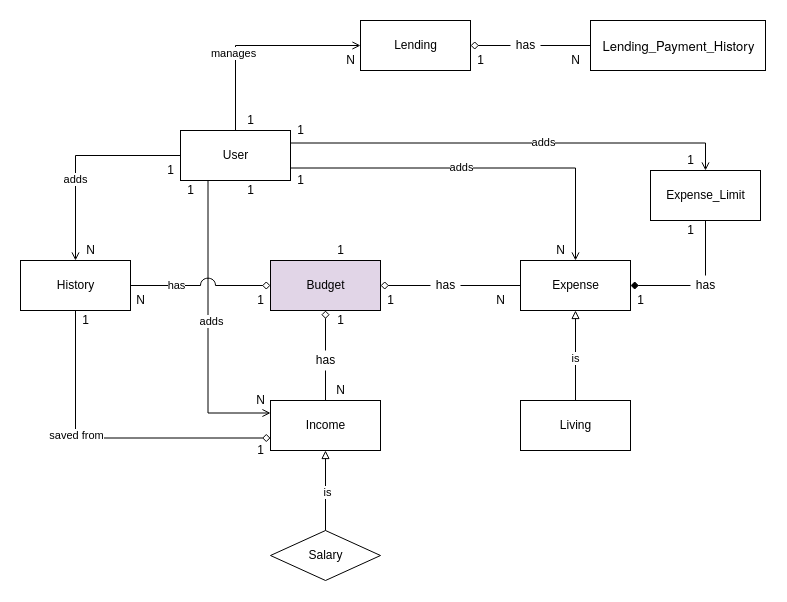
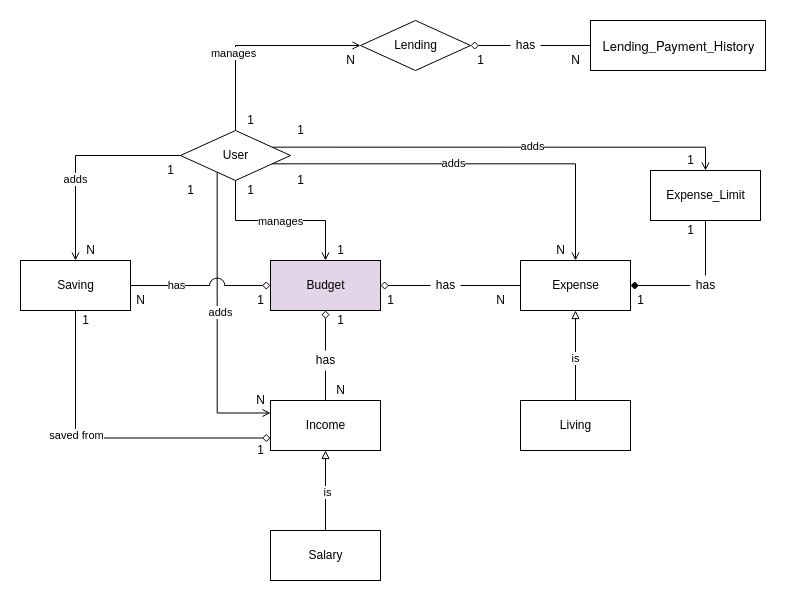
  <mxCell id="0" />
  <mxCell id="1" parent="0" />
  <mxCell id="2" style="edgeStyle=orthogonalEdgeStyle;rounded=0;orthogonalLoop=1;jettySize=auto;html=1;endArrow=none;endFill=0;startArrow=none;startFill=0;" parent="1" source="8" target="88" edge="1"><mxGeometry relative="1" as="geometry" /></mxCell>
  <mxCell id="3" style="edgeStyle=orthogonalEdgeStyle;rounded=0;orthogonalLoop=1;jettySize=auto;html=1;endArrow=block;endFill=0;" parent="1" source="5" target="26" edge="1"><mxGeometry relative="1" as="geometry" /></mxCell>
  <mxCell id="4" value="is" style="edgeLabel;html=1;align=center;verticalAlign=middle;resizable=0;points=[];" parent="3" vertex="1" connectable="0"><mxGeometry x="-0.043" y="1" relative="1" as="geometry"><mxPoint as="offset" /></mxGeometry></mxCell>
  <mxCell id="5" value="Living" style="html=1;" parent="1" vertex="1"><mxGeometry x="520" y="400" width="110" height="50" as="geometry" /></mxCell>
+ <mxCell id="6" style="edgeStyle=orthogonalEdgeStyle;rounded=0;orthogonalLoop=1;jettySize=auto;html=1;endArrow=open;endFill=0;" parent="1" source="60" target="71" edge="1"><mxGeometry relative="1" as="geometry" /></mxCell>
+ <mxCell id="7" value="manages" style="edgeLabel;html=1;align=center;verticalAlign=middle;resizable=0;points=[];" parent="6" vertex="1" connectable="0"><mxGeometry x="-0.011" relative="1" as="geometry"><mxPoint as="offset" /></mxGeometry></mxCell>
  <mxCell id="8" value="has" style="text;html=1;align=center;verticalAlign=middle;resizable=0;points=[];autosize=1;strokeColor=none;fillColor=none;" parent="1" vertex="1"><mxGeometry x="310" y="350" width="30" height="20" as="geometry" /></mxCell>
  <mxCell id="9" value="" style="edgeStyle=orthogonalEdgeStyle;rounded=0;orthogonalLoop=1;jettySize=auto;html=1;endArrow=none;endFill=0;startArrow=diamond;startFill=0;" parent="1" source="71" target="8" edge="1"><mxGeometry relative="1" as="geometry"><mxPoint x="325" y="310" as="sourcePoint" /><mxPoint x="325" y="430" as="targetPoint" /></mxGeometry></mxCell>
  <mxCell id="10" style="edgeStyle=orthogonalEdgeStyle;rounded=0;orthogonalLoop=1;jettySize=auto;html=1;startArrow=none;startFill=0;endArrow=none;endFill=0;" parent="1" source="11" target="26" edge="1"><mxGeometry relative="1" as="geometry" /></mxCell>
  <mxCell id="11" value="has" style="text;html=1;align=center;verticalAlign=middle;resizable=0;points=[];autosize=1;strokeColor=none;fillColor=none;" parent="1" vertex="1"><mxGeometry x="430" y="275" width="30" height="20" as="geometry" /></mxCell>
  <mxCell id="12" value="" style="edgeStyle=orthogonalEdgeStyle;rounded=0;orthogonalLoop=1;jettySize=auto;html=1;startArrow=diamond;startFill=0;endArrow=none;endFill=0;" parent="1" source="71" target="11" edge="1"><mxGeometry relative="1" as="geometry"><mxPoint x="380" y="285" as="sourcePoint" /><mxPoint x="600" y="285" as="targetPoint" /></mxGeometry></mxCell>
  <mxCell id="13" style="edgeStyle=orthogonalEdgeStyle;rounded=0;orthogonalLoop=1;jettySize=auto;html=1;startArrow=none;startFill=0;endArrow=none;endFill=0;" parent="1" source="14" target="34" edge="1"><mxGeometry relative="1" as="geometry" /></mxCell>
  <mxCell id="14" value="has" style="text;html=1;align=center;verticalAlign=middle;resizable=0;points=[];autosize=1;strokeColor=none;fillColor=none;" parent="1" vertex="1"><mxGeometry x="690" y="275" width="30" height="20" as="geometry" /></mxCell>
  <mxCell id="15" value="" style="edgeStyle=orthogonalEdgeStyle;rounded=0;orthogonalLoop=1;jettySize=auto;html=1;startArrow=diamond;startFill=1;endArrow=none;endFill=0;" parent="1" source="26" target="14" edge="1"><mxGeometry relative="1" as="geometry"><mxPoint x="630" y="285" as="sourcePoint" /><mxPoint x="780" y="285" as="targetPoint" /></mxGeometry></mxCell>
- <mxCell id="16" value="Salary" style="rhombus;html=1;" parent="1" vertex="1"><mxGeometry x="270" y="530" width="110" height="50" as="geometry" /></mxCell>
+ <mxCell id="16" value="Salary" style="html=1;" parent="1" vertex="1"><mxGeometry x="270" y="530" width="110" height="50" as="geometry" /></mxCell>
  <mxCell id="17" style="edgeStyle=orthogonalEdgeStyle;rounded=0;orthogonalLoop=1;jettySize=auto;html=1;startArrow=block;startFill=0;endArrow=none;endFill=0;" parent="1" source="88" target="16" edge="1"><mxGeometry relative="1" as="geometry" /></mxCell>
  <mxCell id="18" value="is" style="edgeLabel;html=1;align=center;verticalAlign=middle;resizable=0;points=[];" parent="17" vertex="1" connectable="0"><mxGeometry x="0.035" y="1" relative="1" as="geometry"><mxPoint as="offset" /></mxGeometry></mxCell>
  <mxCell id="19" style="edgeStyle=orthogonalEdgeStyle;rounded=0;orthogonalLoop=1;jettySize=auto;html=1;exitX=0.25;exitY=1;exitDx=0;exitDy=0;entryX=0;entryY=0.25;entryDx=0;entryDy=0;startArrow=none;startFill=0;endArrow=open;endFill=0;" parent="1" source="60" target="88" edge="1"><mxGeometry relative="1" as="geometry" /></mxCell>
  <mxCell id="20" value="adds" style="edgeLabel;html=1;align=center;verticalAlign=middle;resizable=0;points=[];" parent="19" vertex="1" connectable="0"><mxGeometry x="-0.197" y="-2" relative="1" as="geometry"><mxPoint x="5" y="22" as="offset" /></mxGeometry></mxCell>
  <mxCell id="21" style="edgeStyle=orthogonalEdgeStyle;rounded=0;orthogonalLoop=1;jettySize=auto;html=1;startArrow=none;startFill=0;endArrow=open;endFill=0;exitX=1;exitY=0.75;exitDx=0;exitDy=0;" parent="1" source="60" target="26" edge="1"><mxGeometry relative="1" as="geometry" /></mxCell>
  <mxCell id="22" value="adds" style="edgeLabel;html=1;align=center;verticalAlign=middle;resizable=0;points=[];" parent="21" vertex="1" connectable="0"><mxGeometry x="-0.097" y="1" relative="1" as="geometry"><mxPoint as="offset" /></mxGeometry></mxCell>
  <mxCell id="23" value="" style="group" parent="1" vertex="1" connectable="0"><mxGeometry x="490" y="240" width="160" height="70" as="geometry" /></mxCell>
  <mxCell id="24" value="" style="group" parent="23" vertex="1" connectable="0"><mxGeometry y="20" width="160" height="50" as="geometry" /></mxCell>
  <mxCell id="25" value="" style="group" parent="24" vertex="1" connectable="0"><mxGeometry width="140" height="50" as="geometry" /></mxCell>
  <mxCell id="26" value="Expense" style="html=1;" parent="25" vertex="1"><mxGeometry x="30" width="110" height="50" as="geometry" /></mxCell>
  <mxCell id="27" value="N" style="text;html=1;align=center;verticalAlign=middle;resizable=0;points=[];autosize=1;strokeColor=none;fillColor=none;" parent="25" vertex="1"><mxGeometry y="30" width="20" height="20" as="geometry" /></mxCell>
  <mxCell id="28" value="1" style="text;html=1;align=center;verticalAlign=middle;resizable=0;points=[];autosize=1;strokeColor=none;fillColor=none;" parent="24" vertex="1"><mxGeometry x="140" y="30" width="20" height="20" as="geometry" /></mxCell>
  <mxCell id="29" value="N" style="text;html=1;align=center;verticalAlign=middle;resizable=0;points=[];autosize=1;strokeColor=none;fillColor=none;" parent="23" vertex="1"><mxGeometry x="60" width="20" height="20" as="geometry" /></mxCell>
  <mxCell id="30" style="edgeStyle=orthogonalEdgeStyle;rounded=0;orthogonalLoop=1;jettySize=auto;html=1;exitX=1;exitY=0.25;exitDx=0;exitDy=0;entryX=0.5;entryY=0;entryDx=0;entryDy=0;startArrow=none;startFill=0;endArrow=open;endFill=0;" parent="1" source="60" target="34" edge="1"><mxGeometry relative="1" as="geometry" /></mxCell>
  <mxCell id="31" value="adds" style="edgeLabel;html=1;align=center;verticalAlign=middle;resizable=0;points=[];" parent="30" vertex="1" connectable="0"><mxGeometry x="0.139" y="1" relative="1" as="geometry"><mxPoint as="offset" /></mxGeometry></mxCell>
  <mxCell id="32" value="" style="group" parent="1" vertex="1" connectable="0"><mxGeometry x="630" y="150" width="130" height="70" as="geometry" /></mxCell>
  <mxCell id="33" value="" style="group" parent="32" vertex="1" connectable="0"><mxGeometry y="20" width="130" height="50" as="geometry" /></mxCell>
  <mxCell id="34" value="&lt;span&gt;Expense_Limit&lt;/span&gt;" style="html=1;" parent="33" vertex="1"><mxGeometry x="20" width="110" height="50" as="geometry" /></mxCell>
  <mxCell id="35" value="1" style="text;html=1;align=center;verticalAlign=middle;resizable=0;points=[];autosize=1;strokeColor=none;fillColor=none;" parent="32" vertex="1"><mxGeometry x="50" width="20" height="20" as="geometry" /></mxCell>
  <mxCell id="36" value="1" style="text;html=1;align=center;verticalAlign=middle;resizable=0;points=[];autosize=1;strokeColor=none;fillColor=none;" parent="1" vertex="1"><mxGeometry x="680" y="220" width="20" height="20" as="geometry" /></mxCell>
  <mxCell id="37" style="edgeStyle=orthogonalEdgeStyle;rounded=0;orthogonalLoop=1;jettySize=auto;html=1;entryX=0;entryY=0.5;entryDx=0;entryDy=0;startArrow=none;startFill=0;endArrow=open;endFill=0;exitX=0.5;exitY=0;exitDx=0;exitDy=0;" parent="1" source="60" target="47" edge="1"><mxGeometry relative="1" as="geometry" /></mxCell>
  <mxCell id="38" value="manages" style="edgeLabel;html=1;align=center;verticalAlign=middle;resizable=0;points=[];" parent="37" vertex="1" connectable="0"><mxGeometry x="-0.257" y="3" relative="1" as="geometry"><mxPoint as="offset" /></mxGeometry></mxCell>
  <mxCell id="39" style="edgeStyle=orthogonalEdgeStyle;rounded=0;orthogonalLoop=1;jettySize=auto;html=1;startArrow=none;startFill=0;endArrow=none;endFill=0;" parent="1" source="40" target="43" edge="1"><mxGeometry relative="1" as="geometry" /></mxCell>
  <mxCell id="40" value="has" style="text;html=1;align=center;verticalAlign=middle;resizable=0;points=[];autosize=1;strokeColor=none;fillColor=none;" parent="1" vertex="1"><mxGeometry x="510" y="35" width="30" height="20" as="geometry" /></mxCell>
  <mxCell id="41" value="" style="edgeStyle=orthogonalEdgeStyle;rounded=0;orthogonalLoop=1;jettySize=auto;html=1;startArrow=diamond;startFill=0;endArrow=none;endFill=0;" parent="1" source="47" target="40" edge="1"><mxGeometry relative="1" as="geometry"><mxPoint x="470" y="45" as="sourcePoint" /><mxPoint x="590" y="45" as="targetPoint" /></mxGeometry></mxCell>
  <mxCell id="42" value="" style="group" parent="1" vertex="1" connectable="0"><mxGeometry x="565" y="20" width="200" height="50" as="geometry" /></mxCell>
  <mxCell id="43" value="&lt;p class=&quot;p1&quot; style=&quot;margin: 0px; font-stretch: normal; font-size: 13px; line-height: normal; font-family: &amp;quot;helvetica neue&amp;quot;;&quot;&gt;Lending_Payment_History&lt;/p&gt;" style="html=1;fontColor=#000000;" parent="42" vertex="1"><mxGeometry x="25" width="175" height="50" as="geometry" /></mxCell>
  <mxCell id="44" value="N" style="text;html=1;align=center;verticalAlign=middle;resizable=0;points=[];autosize=1;strokeColor=none;fillColor=none;" parent="42" vertex="1"><mxGeometry y="30" width="20" height="20" as="geometry" /></mxCell>
  <mxCell id="45" value="" style="group" parent="1" vertex="1" connectable="0"><mxGeometry x="340" y="20" width="150" height="50" as="geometry" /></mxCell>
  <mxCell id="46" value="" style="group" parent="45" vertex="1" connectable="0"><mxGeometry width="130" height="50" as="geometry" /></mxCell>
- <mxCell id="47" value="Lending" style="html=1;" parent="46" vertex="1"><mxGeometry x="20" width="110" height="50" as="geometry" /></mxCell>
+ <mxCell id="47" value="Lending" style="rhombus;html=1;" parent="46" vertex="1"><mxGeometry x="20" width="110" height="50" as="geometry" /></mxCell>
  <mxCell id="48" value="N" style="text;html=1;align=center;verticalAlign=middle;resizable=0;points=[];autosize=1;strokeColor=none;fillColor=none;" parent="46" vertex="1"><mxGeometry y="30" width="20" height="20" as="geometry" /></mxCell>
  <mxCell id="49" value="1" style="text;html=1;align=center;verticalAlign=middle;resizable=0;points=[];autosize=1;strokeColor=none;fillColor=none;" parent="45" vertex="1"><mxGeometry x="130" y="30" width="20" height="20" as="geometry" /></mxCell>
  <mxCell id="50" style="edgeStyle=orthogonalEdgeStyle;rounded=0;orthogonalLoop=1;jettySize=auto;html=1;startArrow=diamond;startFill=0;endArrow=none;endFill=0;jumpStyle=arc;jumpSize=15;" parent="1" source="71" target="81" edge="1"><mxGeometry relative="1" as="geometry" /></mxCell>
  <mxCell id="51" value="has" style="edgeLabel;html=1;align=center;verticalAlign=middle;resizable=0;points=[];" parent="50" vertex="1" connectable="0"><mxGeometry x="0.363" y="-1" relative="1" as="geometry"><mxPoint as="offset" /></mxGeometry></mxCell>
  <mxCell id="52" style="edgeStyle=orthogonalEdgeStyle;rounded=0;orthogonalLoop=1;jettySize=auto;html=1;startArrow=none;startFill=0;endArrow=open;endFill=0;" parent="1" source="60" target="81" edge="1"><mxGeometry relative="1" as="geometry" /></mxCell>
  <mxCell id="53" value="adds" style="edgeLabel;html=1;align=center;verticalAlign=middle;resizable=0;points=[];" parent="52" vertex="1" connectable="0"><mxGeometry x="0.218" y="-1" relative="1" as="geometry"><mxPoint as="offset" /></mxGeometry></mxCell>
  <mxCell id="54" value="" style="group" parent="1" vertex="1" connectable="0"><mxGeometry x="160" y="110" width="150" height="90" as="geometry" /></mxCell>
  <mxCell id="55" value="" style="group" parent="54" vertex="1" connectable="0"><mxGeometry x="20" width="130" height="90" as="geometry" /></mxCell>
  <mxCell id="56" value="" style="group" parent="55" vertex="1" connectable="0"><mxGeometry y="10" width="130" height="80" as="geometry" /></mxCell>
  <mxCell id="57" value="" style="group" parent="56" vertex="1" connectable="0"><mxGeometry y="10" width="130" height="70" as="geometry" /></mxCell>
  <mxCell id="58" value="" style="group" parent="57" vertex="1" connectable="0"><mxGeometry width="110" height="70" as="geometry" /></mxCell>
  <mxCell id="59" value="" style="group" parent="58" vertex="1" connectable="0"><mxGeometry width="110" height="70" as="geometry" /></mxCell>
- <mxCell id="60" value="User" style="html=1;" parent="59" vertex="1"><mxGeometry width="110" height="50" as="geometry" /></mxCell>
+ <mxCell id="60" value="User" style="rhombus;html=1;" parent="59" vertex="1"><mxGeometry width="110" height="50" as="geometry" /></mxCell>
  <mxCell id="61" value="1" style="text;html=1;align=center;verticalAlign=middle;resizable=0;points=[];autosize=1;strokeColor=none;fillColor=none;" parent="59" vertex="1"><mxGeometry x="60" y="50" width="20" height="20" as="geometry" /></mxCell>
  <mxCell id="62" value="1" style="text;html=1;align=center;verticalAlign=middle;resizable=0;points=[];autosize=1;strokeColor=none;fillColor=none;" parent="58" vertex="1"><mxGeometry y="50" width="20" height="20" as="geometry" /></mxCell>
  <mxCell id="63" value="1" style="text;html=1;align=center;verticalAlign=middle;resizable=0;points=[];autosize=1;strokeColor=none;fillColor=none;" parent="57" vertex="1"><mxGeometry x="110" y="40" width="20" height="20" as="geometry" /></mxCell>
  <mxCell id="64" value="1" style="text;html=1;align=center;verticalAlign=middle;resizable=0;points=[];autosize=1;strokeColor=none;fillColor=none;" parent="56" vertex="1"><mxGeometry x="110" width="20" height="20" as="geometry" /></mxCell>
  <mxCell id="65" value="1" style="text;html=1;align=center;verticalAlign=middle;resizable=0;points=[];autosize=1;strokeColor=none;fillColor=none;" parent="55" vertex="1"><mxGeometry x="60" width="20" height="20" as="geometry" /></mxCell>
  <mxCell id="66" value="1" style="text;html=1;align=center;verticalAlign=middle;resizable=0;points=[];autosize=1;strokeColor=none;fillColor=none;" parent="54" vertex="1"><mxGeometry y="50" width="20" height="20" as="geometry" /></mxCell>
  <mxCell id="67" value="" style="group" parent="1" vertex="1" connectable="0"><mxGeometry x="250" y="240" width="150" height="90" as="geometry" /></mxCell>
  <mxCell id="68" value="" style="group" parent="67" vertex="1" connectable="0"><mxGeometry x="20" width="130" height="90" as="geometry" /></mxCell>
  <mxCell id="69" value="" style="group" parent="68" vertex="1" connectable="0"><mxGeometry width="110" height="90" as="geometry" /></mxCell>
  <mxCell id="70" value="" style="group" parent="69" vertex="1" connectable="0"><mxGeometry width="110" height="70" as="geometry" /></mxCell>
  <mxCell id="71" value="Budget" style="html=1;fillColor=#e1d5e7;" parent="70" vertex="1"><mxGeometry y="20" width="110" height="50" as="geometry" /></mxCell>
  <mxCell id="72" value="1" style="text;html=1;align=center;verticalAlign=middle;resizable=0;points=[];autosize=1;strokeColor=none;fillColor=none;" parent="70" vertex="1"><mxGeometry x="60" width="20" height="20" as="geometry" /></mxCell>
  <mxCell id="73" value="1" style="text;html=1;align=center;verticalAlign=middle;resizable=0;points=[];autosize=1;strokeColor=none;fillColor=none;" parent="69" vertex="1"><mxGeometry x="60" y="70" width="20" height="20" as="geometry" /></mxCell>
  <mxCell id="74" value="1" style="text;html=1;align=center;verticalAlign=middle;resizable=0;points=[];autosize=1;strokeColor=none;fillColor=none;" parent="68" vertex="1"><mxGeometry x="110" y="50" width="20" height="20" as="geometry" /></mxCell>
  <mxCell id="75" value="1" style="text;html=1;align=center;verticalAlign=middle;resizable=0;points=[];autosize=1;strokeColor=none;fillColor=none;" parent="67" vertex="1"><mxGeometry y="50" width="20" height="20" as="geometry" /></mxCell>
  <mxCell id="76" style="edgeStyle=orthogonalEdgeStyle;rounded=0;orthogonalLoop=1;jettySize=auto;html=1;entryX=0;entryY=0.75;entryDx=0;entryDy=0;startArrow=none;startFill=0;endArrow=diamond;endFill=0;exitX=0.5;exitY=1;exitDx=0;exitDy=0;" parent="1" source="81" target="88" edge="1"><mxGeometry relative="1" as="geometry" /></mxCell>
  <mxCell id="77" value="saved from" style="edgeLabel;html=1;align=center;verticalAlign=middle;resizable=0;points=[];" parent="76" vertex="1" connectable="0"><mxGeometry x="-0.228" relative="1" as="geometry"><mxPoint as="offset" /></mxGeometry></mxCell>
  <mxCell id="78" value="" style="group" parent="1" vertex="1" connectable="0"><mxGeometry x="20" y="240" width="130" height="90" as="geometry" /></mxCell>
  <mxCell id="79" value="" style="group" parent="78" vertex="1" connectable="0"><mxGeometry width="130" height="70" as="geometry" /></mxCell>
  <mxCell id="80" value="" style="group" parent="79" vertex="1" connectable="0"><mxGeometry width="110" height="70" as="geometry" /></mxCell>
- <mxCell id="81" value="History" style="html=1;" parent="80" vertex="1"><mxGeometry y="20" width="110" height="50" as="geometry" /></mxCell>
+ <mxCell id="81" value="Saving" style="html=1;" parent="80" vertex="1"><mxGeometry y="20" width="110" height="50" as="geometry" /></mxCell>
  <mxCell id="82" value="N" style="text;html=1;align=center;verticalAlign=middle;resizable=0;points=[];autosize=1;strokeColor=none;fillColor=none;" parent="80" vertex="1"><mxGeometry x="60" width="20" height="20" as="geometry" /></mxCell>
  <mxCell id="83" value="N" style="text;html=1;align=center;verticalAlign=middle;resizable=0;points=[];autosize=1;strokeColor=none;fillColor=none;" parent="79" vertex="1"><mxGeometry x="110" y="50" width="20" height="20" as="geometry" /></mxCell>
  <mxCell id="84" value="1" style="text;html=1;align=center;verticalAlign=middle;resizable=0;points=[];autosize=1;strokeColor=none;fillColor=none;" parent="78" vertex="1"><mxGeometry x="55" y="70" width="20" height="20" as="geometry" /></mxCell>
  <mxCell id="85" value="" style="group" parent="1" vertex="1" connectable="0"><mxGeometry x="250" y="380" width="130" height="80" as="geometry" /></mxCell>
  <mxCell id="86" value="" style="group" parent="85" vertex="1" connectable="0"><mxGeometry width="130" height="70" as="geometry" /></mxCell>
  <mxCell id="87" value="" style="group" parent="86" vertex="1" connectable="0"><mxGeometry x="20" width="110" height="70" as="geometry" /></mxCell>
  <mxCell id="88" value="Income" style="html=1;" parent="87" vertex="1"><mxGeometry y="20" width="110" height="50" as="geometry" /></mxCell>
  <mxCell id="89" value="N" style="text;html=1;align=center;verticalAlign=middle;resizable=0;points=[];autosize=1;strokeColor=none;fillColor=none;" parent="87" vertex="1"><mxGeometry x="60" width="20" height="20" as="geometry" /></mxCell>
  <mxCell id="90" value="N" style="text;html=1;align=center;verticalAlign=middle;resizable=0;points=[];autosize=1;strokeColor=none;fillColor=none;" parent="86" vertex="1"><mxGeometry y="10" width="20" height="20" as="geometry" /></mxCell>
  <mxCell id="91" value="1" style="text;html=1;align=center;verticalAlign=middle;resizable=0;points=[];autosize=1;strokeColor=none;fillColor=none;" parent="85" vertex="1"><mxGeometry y="60" width="20" height="20" as="geometry" /></mxCell>
